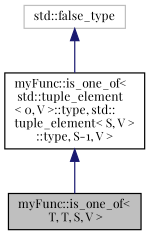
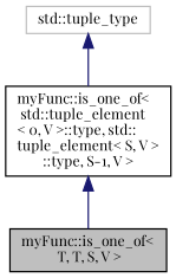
  digraph {
    rankdir=TB
    fontname="Playfair Display"
    node [color=black fillcolor=white fontname="Playfair Display" fontsize=10 shape=record style=filled]
    edge [color=midnightblue dir=back fontname="Playfair Display" fontsize=10 labelfontname=Helvetica labelfontsize=10 style=solid]
    n1 [fillcolor=grey75 fontcolor=black height=0.2 label="myFunc::is_one_of\<\l T, T, S, V \>" width=0.4]
    n2 [height=0.2 label="myFunc::is_one_of\<\l std::tuple_element\l\< 0, V \>::type, std::\ltuple_element\< S, V \>\l::type, S-1, V \>" width=0.4]
-   n3 [color=grey75 height=0.2 label="std::false_type" width=0.4]
+   n3 [color=grey75 height=0.2 label="std::tuple_type" width=0.4]
    n2 -> n1
    n3 -> n2
  }
